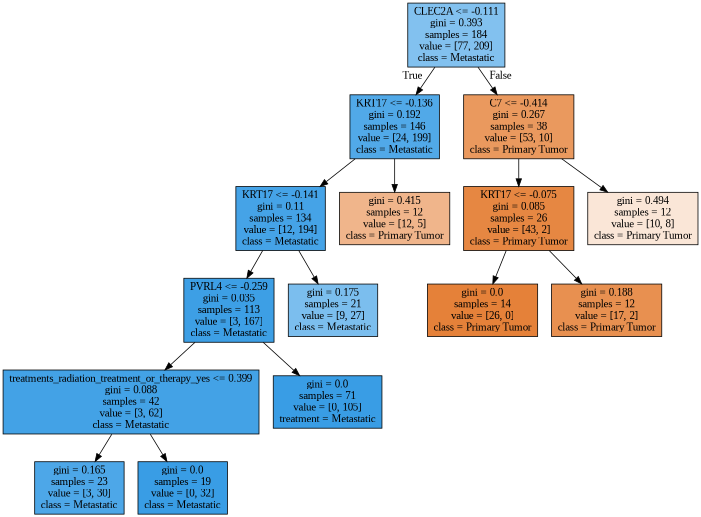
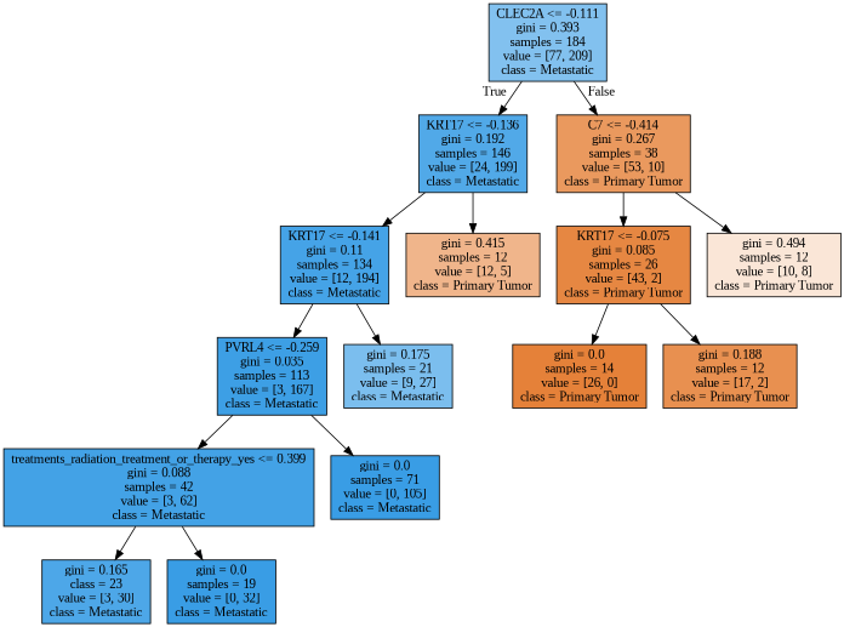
  digraph {
    fontname="Liberation Serif"
    node [color=black fillcolor="#399de5" fontname="Liberation Serif" shape=box style=filled]
    edge [fontname="Liberation Serif"]
    n1 [fillcolor="#82c1ef" label="CLEC2A <= -0.111\ngini = 0.393\nsamples = 184\nvalue = [77, 209]\nclass = Metastatic"]
    n2 [fillcolor="#51a9e8" label="KRT17 <= -0.136\ngini = 0.192\nsamples = 146\nvalue = [24, 199]\nclass = Metastatic"]
    n3 [fillcolor="#ea995e" label="C7 <= -0.414\ngini = 0.267\nsamples = 38\nvalue = [53, 10]\nclass = Primary Tumor"]
    n4 [fillcolor="#45a3e7" label="KRT17 <= -0.141\ngini = 0.11\nsamples = 134\nvalue = [12, 194]\nclass = Metastatic"]
    n5 [fillcolor="#f0b58b" label="gini = 0.415\nsamples = 12\nvalue = [12, 5]\nclass = Primary Tumor"]
    n6 [fillcolor="#e68742" label="KRT17 <= -0.075\ngini = 0.085\nsamples = 26\nvalue = [43, 2]\nclass = Primary Tumor"]
    n7 [fillcolor="#fae6d7" label="gini = 0.494\nsamples = 12\nvalue = [10, 8]\nclass = Primary Tumor"]
    n8 [fillcolor="#3d9fe5" label="PVRL4 <= -0.259\ngini = 0.035\nsamples = 113\nvalue = [3, 167]\nclass = Metastatic"]
    n9 [fillcolor="#7bbeee" label="gini = 0.175\nsamples = 21\nvalue = [9, 27]\nclass = Metastatic"]
    n10 [fillcolor="#43a2e6" label="treatments_radiation_treatment_or_therapy_yes <= 0.399\ngini = 0.088\nsamples = 42\nvalue = [3, 62]\nclass = Metastatic"]
-   n11 [label="gini = 0.0\nsamples = 71\nvalue = [0, 105]\ntreatment = Metastatic"]
-   n12 [fillcolor="#4da7e8" label="gini = 0.165\nsamples = 23\nvalue = [3, 30]\nclass = Metastatic"]
+   n11 [label="gini = 0.0\nsamples = 71\nvalue = [0, 105]\nclass = Metastatic"]
+   n12 [fillcolor="#4da7e8" label="gini = 0.165\nclass = 23\nvalue = [3, 30]\nclass = Metastatic"]
    n13 [label="gini = 0.0\nsamples = 19\nvalue = [0, 32]\nclass = Metastatic"]
    n14 [fillcolor="#e58139" label="gini = 0.0\nsamples = 14\nvalue = [26, 0]\nclass = Primary Tumor"]
    n15 [fillcolor="#e89050" label="gini = 0.188\nsamples = 12\nvalue = [17, 2]\nclass = Primary Tumor"]
    n1 -> n2 [headlabel=True labelangle=45 labeldistance=2.5]
    n1 -> n3 [headlabel=False labelangle=-45 labeldistance=2.5]
    n2 -> n4
    n2 -> n5
    n3 -> n6
    n3 -> n7
    n4 -> n8
    n4 -> n9
    n6 -> n14
    n6 -> n15
    n8 -> n10
    n8 -> n11
    n10 -> n12
    n10 -> n13
  }
